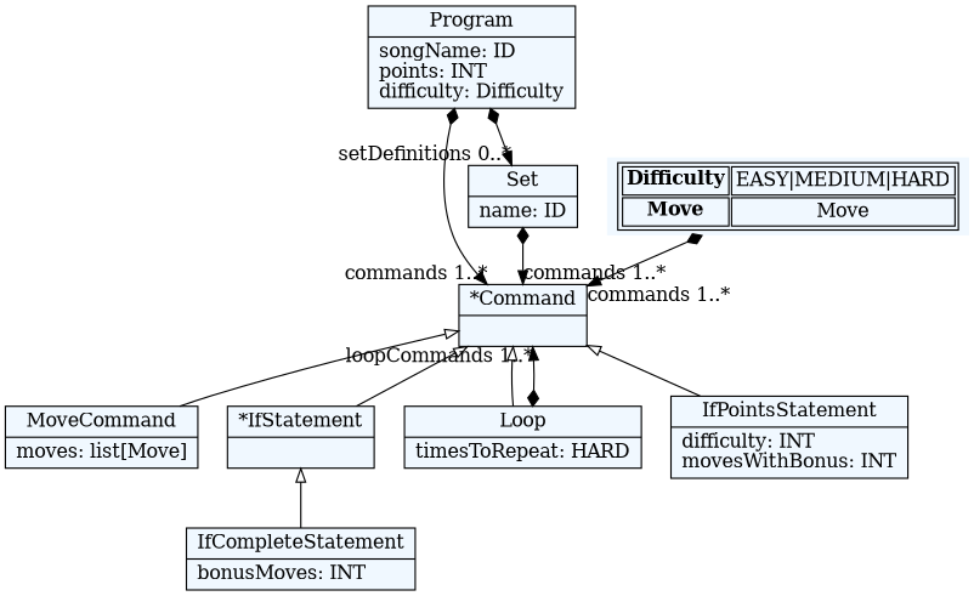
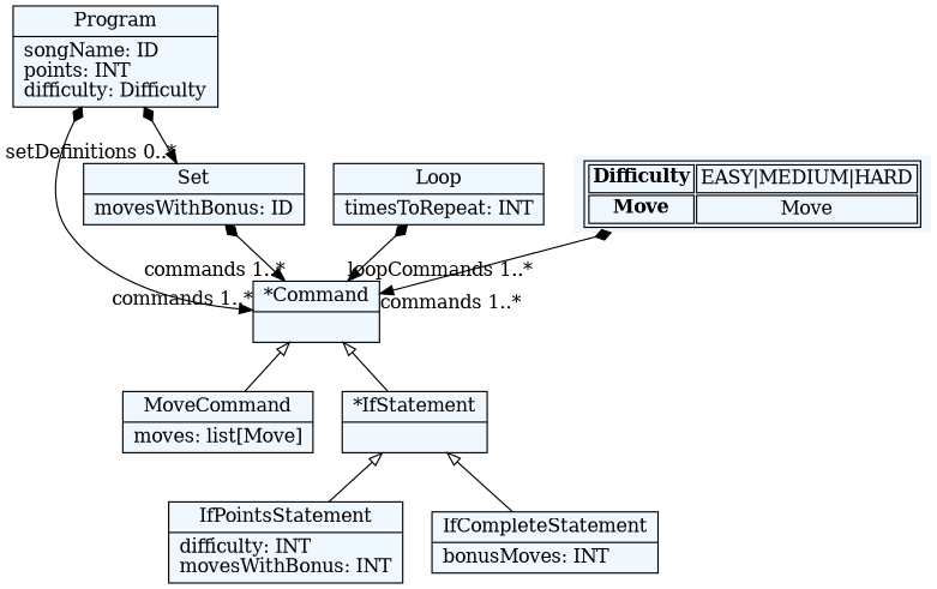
  digraph {
    fontname="Bitstream Vera Sans"
    fontsize=8
    nodesep=0.3
    node [fillcolor=aliceblue shape=record style=filled]
    edge [arrowtail=diamond dir=both]
    n1 [label="{Program|songName: ID\lpoints: INT\ldifficulty: Difficulty\l}"]
    n2 [label="{*Command|}"]
-   n3 [label="{Set|name: ID\l}"]
+   n3 [label="{Set|movesWithBonus: ID\l}"]
    n4 [label="{MoveCommand|moves: list[Move]\l}"]
    n5 [label="{*IfStatement|}"]
-   n6 [label="{Loop|timesToRepeat: HARD\l}"]
+   n6 [label="{Loop|timesToRepeat: INT\l}"]
    n7 [label="{IfPointsStatement|difficulty: INT\lmovesWithBonus: INT\l}"]
    n8 [label="{IfCompleteStatement|bonusMoves: INT\l}"]
    n9 [label=< <table> 	<tr> 		<td><b>Difficulty</b></td><td>EASY|MEDIUM|HARD</td> 	</tr> 	<tr> 		<td><b>Move</b></td><td>Move</td> 	</tr> </table> > shape=plaintext]
    n1 -> n2 [headlabel="commands 1..*"]
    n1 -> n3 [headlabel="setDefinitions 0..*"]
    n2 -> n4 [arrowtail=empty dir=back]
    n2 -> n5 [arrowtail=empty dir=back]
-   n2 -> n6 [arrowtail=empty dir=back]
    n3 -> n2 [headlabel="commands 1..*"]
-   n2 -> n7 [arrowtail=empty dir=back]
+   n5 -> n7 [arrowtail=empty dir=back]
    n5 -> n8 [arrowtail=empty dir=back]
    n6 -> n2 [headlabel="loopCommands 1..*"]
    n9 -> n2 [headlabel="commands 1..*"]
  }
